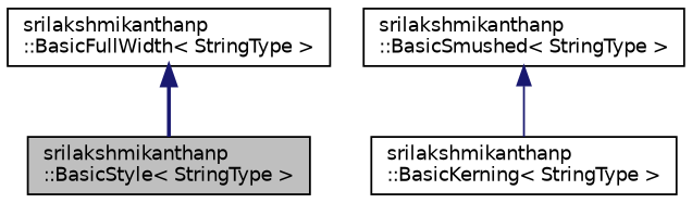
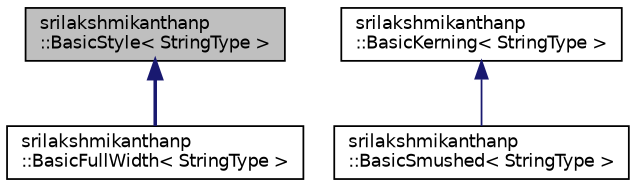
  digraph {
    node [color=black fillcolor=white fontname=Helvetica fontsize=10 shape=record style=filled]
    edge [color=midnightblue dir=back fontname=Helvetica fontsize=10 labelfontname=Helvetica labelfontsize=10]
    n1 [fillcolor=grey75 fontcolor=black height=0.2 label="srilakshmikanthanp\l::BasicStyle\< StringType \>" width=0.4]
    n2 [height=0.2 label="srilakshmikanthanp\l::BasicFullWidth\< StringType \>" width=0.4]
    n3 [height=0.2 label="srilakshmikanthanp\l::BasicKerning\< StringType \>" width=0.4]
    n4 [height=0.2 label="srilakshmikanthanp\l::BasicSmushed\< StringType \>" width=0.4]
-   n2 -> n1 [style=bold]
-   n4 -> n3 [style=solid]
+   n1 -> n2 [style=bold]
+   n3 -> n4 [style=solid]
  }
